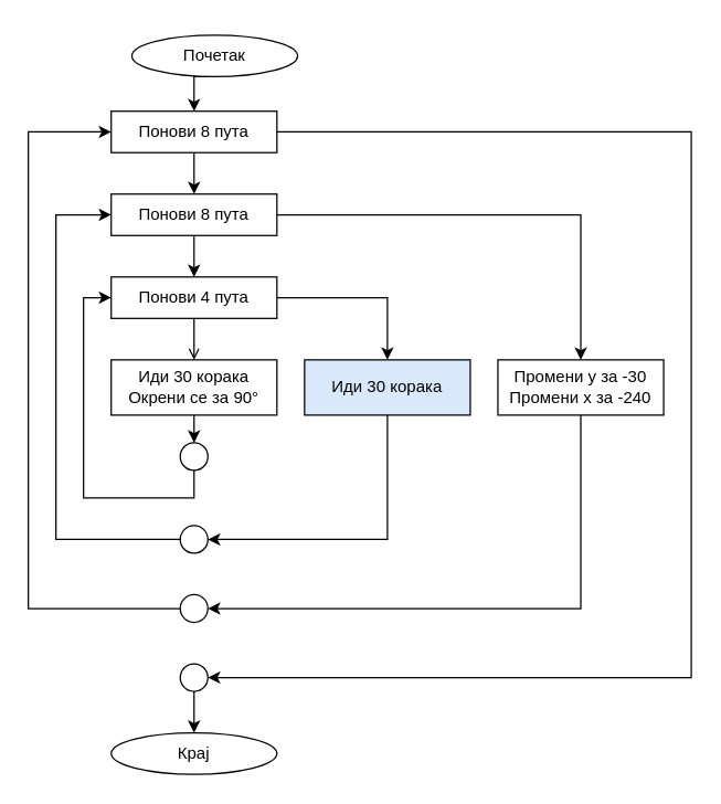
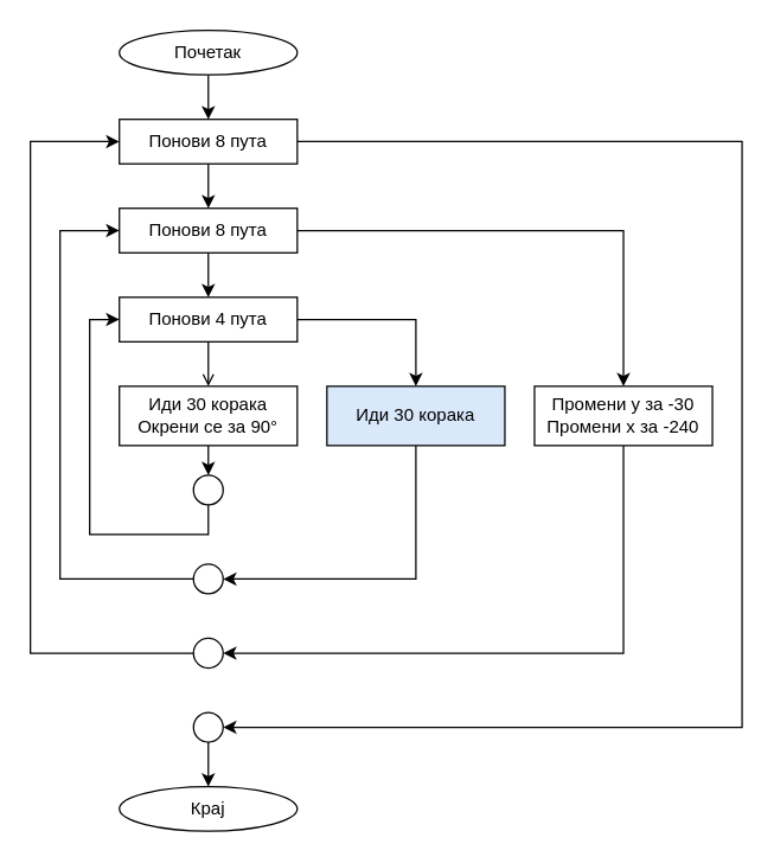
  <mxCell id="0" />
  <mxCell id="1" parent="0" />
  <mxCell id="2" style="edgeStyle=orthogonalEdgeStyle;rounded=0;orthogonalLoop=1;jettySize=auto;html=1;exitX=0.5;exitY=1;exitDx=0;exitDy=0;entryX=0.5;entryY=1;entryDx=0;entryDy=0;" parent="1" source="3" edge="1"><mxGeometry relative="1" as="geometry"><mxPoint x="140" y="80" as="targetPoint" /></mxGeometry></mxCell>
- <mxCell id="3" value="Почетак" style="ellipse;whiteSpace=wrap;html=1;" parent="1" vertex="1"><mxGeometry x="95" y="25" width="120" height="30" as="geometry" /></mxCell>
+ <mxCell id="3" value="Почетак" style="ellipse;whiteSpace=wrap;html=1;" parent="1" vertex="1"><mxGeometry x="80" y="20" width="120" height="30" as="geometry" /></mxCell>
  <mxCell id="4" value="Крај" style="ellipse;whiteSpace=wrap;html=1;" parent="1" vertex="1"><mxGeometry x="80" y="530" width="120" height="30" as="geometry" /></mxCell>
  <mxCell id="5" style="edgeStyle=orthogonalEdgeStyle;rounded=0;orthogonalLoop=1;jettySize=auto;html=1;exitX=0.5;exitY=1;exitDx=0;exitDy=0;entryX=0.5;entryY=0;entryDx=0;entryDy=0;" edge="1" parent="1" source="6" target="4"><mxGeometry relative="1" as="geometry" /></mxCell>
  <mxCell id="6" value="" style="ellipse;whiteSpace=wrap;html=1;aspect=fixed;" parent="1" vertex="1"><mxGeometry x="130" y="480" width="20" height="20" as="geometry" /></mxCell>
  <mxCell id="7" style="edgeStyle=orthogonalEdgeStyle;rounded=0;orthogonalLoop=1;jettySize=auto;html=1;exitX=0.5;exitY=1;exitDx=0;exitDy=0;entryX=0.5;entryY=0;entryDx=0;entryDy=0;" edge="1" parent="1" source="9" target="14"><mxGeometry relative="1" as="geometry" /></mxCell>
  <mxCell id="8" style="edgeStyle=orthogonalEdgeStyle;rounded=0;orthogonalLoop=1;jettySize=auto;html=1;exitX=1;exitY=0.5;exitDx=0;exitDy=0;entryX=1;entryY=0.5;entryDx=0;entryDy=0;" edge="1" parent="1" source="9" target="6"><mxGeometry relative="1" as="geometry"><Array as="points"><mxPoint x="500" y="95" /><mxPoint x="500" y="490" /></Array></mxGeometry></mxCell>
  <mxCell id="9" value="Понови 8 пута" style="rounded=0;whiteSpace=wrap;html=1;" parent="1" vertex="1"><mxGeometry x="80" y="80" width="120" height="30" as="geometry" /></mxCell>
  <mxCell id="10" style="edgeStyle=orthogonalEdgeStyle;rounded=0;orthogonalLoop=1;jettySize=auto;html=1;exitX=0.5;exitY=1;exitDx=0;exitDy=0;entryX=0.5;entryY=0;entryDx=0;entryDy=0;" edge="1" parent="1" source="11" target="19"><mxGeometry relative="1" as="geometry" /></mxCell>
  <mxCell id="11" value="Иди 30 корака&lt;br&gt;Окрени се за 90°" style="rounded=0;whiteSpace=wrap;html=1;" parent="1" vertex="1"><mxGeometry x="80" y="260" width="120" height="40" as="geometry" /></mxCell>
  <mxCell id="12" value="" style="edgeStyle=orthogonalEdgeStyle;rounded=0;orthogonalLoop=1;jettySize=auto;html=1;" edge="1" parent="1" source="14" target="17"><mxGeometry relative="1" as="geometry" /></mxCell>
  <mxCell id="13" style="edgeStyle=orthogonalEdgeStyle;rounded=0;orthogonalLoop=1;jettySize=auto;html=1;exitX=1;exitY=0.5;exitDx=0;exitDy=0;" edge="1" parent="1" source="14" target="25"><mxGeometry relative="1" as="geometry" /></mxCell>
  <mxCell id="14" value="Понови 8 пута" style="rounded=0;whiteSpace=wrap;html=1;" vertex="1" parent="1"><mxGeometry x="80" y="140" width="120" height="30" as="geometry" /></mxCell>
  <mxCell id="15" value="" style="edgeStyle=orthogonalEdgeStyle;rounded=0;orthogonalLoop=1;jettySize=auto;html=1;endArrow=open;" edge="1" parent="1" source="17" target="11"><mxGeometry relative="1" as="geometry" /></mxCell>
  <mxCell id="16" style="edgeStyle=orthogonalEdgeStyle;rounded=0;orthogonalLoop=1;jettySize=auto;html=1;exitX=1;exitY=0.5;exitDx=0;exitDy=0;entryX=0.5;entryY=0;entryDx=0;entryDy=0;" edge="1" parent="1" source="17" target="21"><mxGeometry relative="1" as="geometry" /></mxCell>
  <mxCell id="17" value="Понови 4&amp;nbsp;пута" style="rounded=0;whiteSpace=wrap;html=1;" vertex="1" parent="1"><mxGeometry x="80" y="200" width="120" height="30" as="geometry" /></mxCell>
  <mxCell id="18" style="edgeStyle=orthogonalEdgeStyle;rounded=0;orthogonalLoop=1;jettySize=auto;html=1;exitX=0.5;exitY=1;exitDx=0;exitDy=0;entryX=0;entryY=0.5;entryDx=0;entryDy=0;" edge="1" parent="1" source="19" target="17"><mxGeometry relative="1" as="geometry" /></mxCell>
  <mxCell id="19" value="" style="ellipse;whiteSpace=wrap;html=1;aspect=fixed;" vertex="1" parent="1"><mxGeometry x="130" y="320" width="20" height="20" as="geometry" /></mxCell>
  <mxCell id="20" style="edgeStyle=orthogonalEdgeStyle;rounded=0;orthogonalLoop=1;jettySize=auto;html=1;exitX=0.5;exitY=1;exitDx=0;exitDy=0;entryX=1;entryY=0.5;entryDx=0;entryDy=0;" edge="1" parent="1" source="21" target="23"><mxGeometry relative="1" as="geometry" /></mxCell>
  <mxCell id="21" value="Иди 30 корака" style="rounded=0;whiteSpace=wrap;html=1;fillColor=#dae8fc;" vertex="1" parent="1"><mxGeometry x="220" y="260" width="120" height="40" as="geometry" /></mxCell>
  <mxCell id="22" style="edgeStyle=orthogonalEdgeStyle;rounded=0;orthogonalLoop=1;jettySize=auto;html=1;exitX=0;exitY=0.5;exitDx=0;exitDy=0;entryX=0;entryY=0.5;entryDx=0;entryDy=0;" edge="1" parent="1" source="23" target="14"><mxGeometry relative="1" as="geometry"><mxPoint x="0" y="220" as="targetPoint" /><Array as="points"><mxPoint x="40" y="390" /><mxPoint x="40" y="155" /></Array></mxGeometry></mxCell>
  <mxCell id="23" value="" style="ellipse;whiteSpace=wrap;html=1;aspect=fixed;" vertex="1" parent="1"><mxGeometry x="130" y="380" width="20" height="20" as="geometry" /></mxCell>
  <mxCell id="24" style="edgeStyle=orthogonalEdgeStyle;rounded=0;orthogonalLoop=1;jettySize=auto;html=1;exitX=0.5;exitY=1;exitDx=0;exitDy=0;entryX=1;entryY=0.5;entryDx=0;entryDy=0;" edge="1" parent="1" source="25" target="27"><mxGeometry relative="1" as="geometry" /></mxCell>
  <mxCell id="25" value="Промени y за -30&lt;br&gt;Промени x за -240" style="rounded=0;whiteSpace=wrap;html=1;" vertex="1" parent="1"><mxGeometry x="360" y="260" width="120" height="40" as="geometry" /></mxCell>
  <mxCell id="26" style="edgeStyle=orthogonalEdgeStyle;rounded=0;orthogonalLoop=1;jettySize=auto;html=1;exitX=0;exitY=0.5;exitDx=0;exitDy=0;entryX=0;entryY=0.5;entryDx=0;entryDy=0;" edge="1" parent="1" source="27" target="9"><mxGeometry relative="1" as="geometry"><Array as="points"><mxPoint x="20" y="440" /><mxPoint x="20" y="95" /></Array></mxGeometry></mxCell>
  <mxCell id="27" value="" style="ellipse;whiteSpace=wrap;html=1;aspect=fixed;" vertex="1" parent="1"><mxGeometry x="130" y="430" width="20" height="20" as="geometry" /></mxCell>
